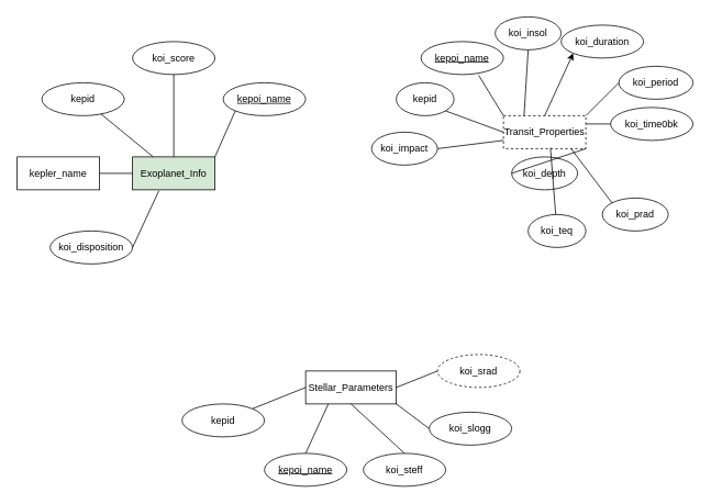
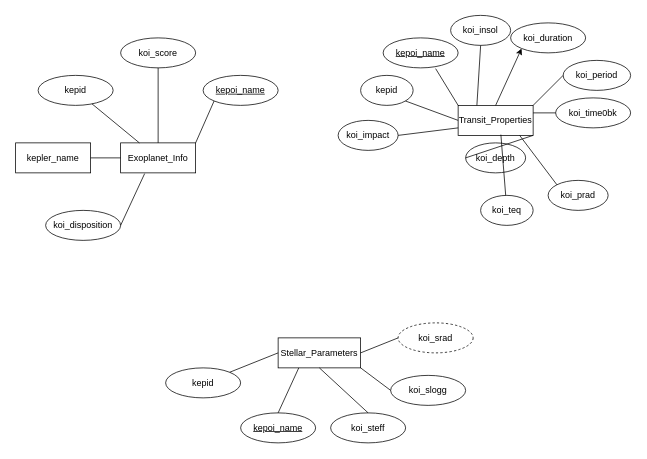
  <mxCell id="0" />
  <mxCell id="1" parent="0" />
- <mxCell id="2" value="Exoplanet_Info" style="whiteSpace=wrap;html=1;align=center;fillColor=#d5e8d4;" vertex="1" parent="1"><mxGeometry x="160" y="190" width="100" height="40" as="geometry" /></mxCell>
- <mxCell id="3" value="Transit_Properties" style="whiteSpace=wrap;html=1;align=center;dashed=1;" vertex="1" parent="1"><mxGeometry x="610" y="140" width="100" height="40" as="geometry" /></mxCell>
+ <mxCell id="2" value="Exoplanet_Info" style="whiteSpace=wrap;html=1;align=center;" vertex="1" parent="1"><mxGeometry x="160" y="190" width="100" height="40" as="geometry" /></mxCell>
+ <mxCell id="3" value="Transit_Properties" style="whiteSpace=wrap;html=1;align=center;" vertex="1" parent="1"><mxGeometry x="610" y="140" width="100" height="40" as="geometry" /></mxCell>
  <mxCell id="4" value="Stellar_Parameters" style="whiteSpace=wrap;html=1;align=center;" vertex="1" parent="1"><mxGeometry x="370" y="450" width="110" height="40" as="geometry" /></mxCell>
  <mxCell id="5" value="kepid" style="ellipse;whiteSpace=wrap;html=1;align=center;" vertex="1" parent="1"><mxGeometry x="50" y="100" width="100" height="40" as="geometry" /></mxCell>
  <mxCell id="6" value="kepler_name" style="whiteSpace=wrap;html=1;align=center;rounded=0;" vertex="1" parent="1"><mxGeometry x="20" y="190" width="100" height="40" as="geometry" /></mxCell>
  <mxCell id="7" value="kepoi_name" style="ellipse;whiteSpace=wrap;html=1;align=center;fontStyle=4;" vertex="1" parent="1"><mxGeometry x="270" y="100" width="100" height="40" as="geometry" /></mxCell>
  <mxCell id="8" value="koi_disposition" style="ellipse;whiteSpace=wrap;html=1;align=center;" vertex="1" parent="1"><mxGeometry x="60" y="280" width="100" height="40" as="geometry" /></mxCell>
  <mxCell id="9" value="koi_score" style="ellipse;whiteSpace=wrap;html=1;align=center;" vertex="1" parent="1"><mxGeometry x="160" y="50" width="100" height="40" as="geometry" /></mxCell>
  <mxCell id="10" value="" style="endArrow=none;html=1;exitX=1;exitY=0.5;exitDx=0;exitDy=0;entryX=0.32;entryY=1.025;entryDx=0;entryDy=0;entryPerimeter=0;" edge="1" parent="1" source="8" target="2"><mxGeometry width="50" height="50" relative="1" as="geometry"><mxPoint x="400" y="320" as="sourcePoint" /><mxPoint x="450" y="270" as="targetPoint" /></mxGeometry></mxCell>
  <mxCell id="11" value="" style="endArrow=none;html=1;exitX=1;exitY=0.5;exitDx=0;exitDy=0;entryX=0;entryY=0.5;entryDx=0;entryDy=0;" edge="1" parent="1" source="6" target="2"><mxGeometry width="50" height="50" relative="1" as="geometry"><mxPoint x="400" y="320" as="sourcePoint" /><mxPoint x="450" y="270" as="targetPoint" /></mxGeometry></mxCell>
  <mxCell id="12" value="" style="endArrow=none;html=1;entryX=0.25;entryY=0;entryDx=0;entryDy=0;" edge="1" parent="1" source="5" target="2"><mxGeometry width="50" height="50" relative="1" as="geometry"><mxPoint x="400" y="320" as="sourcePoint" /><mxPoint x="450" y="270" as="targetPoint" /></mxGeometry></mxCell>
  <mxCell id="13" value="" style="endArrow=none;html=1;entryX=0.5;entryY=1;entryDx=0;entryDy=0;" edge="1" parent="1" source="2" target="9"><mxGeometry width="50" height="50" relative="1" as="geometry"><mxPoint x="400" y="320" as="sourcePoint" /><mxPoint x="450" y="270" as="targetPoint" /></mxGeometry></mxCell>
  <mxCell id="14" value="" style="endArrow=none;html=1;entryX=0;entryY=1;entryDx=0;entryDy=0;exitX=1;exitY=0;exitDx=0;exitDy=0;" edge="1" parent="1" source="2" target="7"><mxGeometry width="50" height="50" relative="1" as="geometry"><mxPoint x="400" y="320" as="sourcePoint" /><mxPoint x="450" y="270" as="targetPoint" /></mxGeometry></mxCell>
  <mxCell id="15" value="kepid" style="ellipse;whiteSpace=wrap;html=1;align=center;" vertex="1" parent="1"><mxGeometry x="480" y="100" width="70" height="40" as="geometry" /></mxCell>
  <mxCell id="16" value="kepoi_name" style="ellipse;whiteSpace=wrap;html=1;align=center;fontStyle=4;" vertex="1" parent="1"><mxGeometry x="510" y="50" width="100" height="40" as="geometry" /></mxCell>
  <mxCell id="17" value="koi_period" style="ellipse;whiteSpace=wrap;html=1;align=center;" vertex="1" parent="1"><mxGeometry x="750" y="80" width="90" height="40" as="geometry" /></mxCell>
  <mxCell id="18" value="koi_time0bk" style="ellipse;whiteSpace=wrap;html=1;align=center;" vertex="1" parent="1"><mxGeometry x="740" y="130" width="100" height="40" as="geometry" /></mxCell>
  <mxCell id="19" value="koi_impact" style="ellipse;whiteSpace=wrap;html=1;align=center;" vertex="1" parent="1"><mxGeometry x="450" y="160" width="80" height="40" as="geometry" /></mxCell>
  <mxCell id="20" value="koi_duration" style="ellipse;whiteSpace=wrap;html=1;align=center;" vertex="1" parent="1"><mxGeometry x="680" y="30" width="100" height="40" as="geometry" /></mxCell>
  <mxCell id="21" value="koi_depth" style="ellipse;whiteSpace=wrap;html=1;align=center;" vertex="1" parent="1"><mxGeometry x="620" y="190" width="80" height="40" as="geometry" /></mxCell>
  <mxCell id="22" value="koi_prad" style="ellipse;whiteSpace=wrap;html=1;align=center;" vertex="1" parent="1"><mxGeometry x="730" y="240" width="80" height="40" as="geometry" /></mxCell>
  <mxCell id="23" value="koi_teq" style="ellipse;whiteSpace=wrap;html=1;align=center;" vertex="1" parent="1"><mxGeometry x="640" y="260" width="70" height="40" as="geometry" /></mxCell>
  <mxCell id="24" value="koi_insol" style="ellipse;whiteSpace=wrap;html=1;align=center;" vertex="1" parent="1"><mxGeometry x="600" y="20" width="80" height="40" as="geometry" /></mxCell>
  <mxCell id="25" value="" style="endArrow=none;html=1;entryX=1;entryY=0.5;entryDx=0;entryDy=0;exitX=0;exitY=0.75;exitDx=0;exitDy=0;" edge="1" parent="1" source="3" target="19"><mxGeometry width="50" height="50" relative="1" as="geometry"><mxPoint x="400" y="320" as="sourcePoint" /><mxPoint x="450" y="270" as="targetPoint" /></mxGeometry></mxCell>
  <mxCell id="26" value="" style="endArrow=none;html=1;entryX=1;entryY=1;entryDx=0;entryDy=0;exitX=0;exitY=0.5;exitDx=0;exitDy=0;" edge="1" parent="1" source="3" target="15"><mxGeometry width="50" height="50" relative="1" as="geometry"><mxPoint x="400" y="320" as="sourcePoint" /><mxPoint x="450" y="270" as="targetPoint" /></mxGeometry></mxCell>
  <mxCell id="27" value="" style="endArrow=none;html=1;entryX=0.7;entryY=1.025;entryDx=0;entryDy=0;entryPerimeter=0;exitX=0;exitY=0;exitDx=0;exitDy=0;" edge="1" parent="1" source="3" target="16"><mxGeometry width="50" height="50" relative="1" as="geometry"><mxPoint x="400" y="320" as="sourcePoint" /><mxPoint x="450" y="270" as="targetPoint" /></mxGeometry></mxCell>
  <mxCell id="28" value="" style="endArrow=none;html=1;entryX=0.5;entryY=1;entryDx=0;entryDy=0;exitX=0.25;exitY=0;exitDx=0;exitDy=0;" edge="1" parent="1" source="3" target="24"><mxGeometry width="50" height="50" relative="1" as="geometry"><mxPoint x="400" y="320" as="sourcePoint" /><mxPoint x="450" y="270" as="targetPoint" /></mxGeometry></mxCell>
  <mxCell id="29" value="" style="endArrow=classic;html=1;entryX=0;entryY=1;entryDx=0;entryDy=0;exitX=0.5;exitY=0;exitDx=0;exitDy=0;" edge="1" parent="1" source="3" target="20"><mxGeometry width="50" height="50" relative="1" as="geometry"><mxPoint x="400" y="320" as="sourcePoint" /><mxPoint x="500" y="230" as="targetPoint" /></mxGeometry></mxCell>
  <mxCell id="30" value="" style="endArrow=none;html=1;entryX=0;entryY=0.5;entryDx=0;entryDy=0;exitX=1;exitY=0;exitDx=0;exitDy=0;" edge="1" parent="1" source="3" target="17"><mxGeometry width="50" height="50" relative="1" as="geometry"><mxPoint x="400" y="320" as="sourcePoint" /><mxPoint x="450" y="270" as="targetPoint" /></mxGeometry></mxCell>
  <mxCell id="31" value="" style="endArrow=none;html=1;entryX=0;entryY=0.5;entryDx=0;entryDy=0;exitX=1;exitY=0.25;exitDx=0;exitDy=0;" edge="1" parent="1" source="3" target="18"><mxGeometry width="50" height="50" relative="1" as="geometry"><mxPoint x="400" y="320" as="sourcePoint" /><mxPoint x="450" y="270" as="targetPoint" /></mxGeometry></mxCell>
  <mxCell id="32" value="" style="endArrow=none;html=1;entryX=0;entryY=0.5;entryDx=0;entryDy=0;exitX=1;exitY=1;exitDx=0;exitDy=0;" edge="1" parent="1" source="3" target="21"><mxGeometry width="50" height="50" relative="1" as="geometry"><mxPoint x="400" y="320" as="sourcePoint" /><mxPoint x="450" y="270" as="targetPoint" /></mxGeometry></mxCell>
  <mxCell id="33" value="" style="endArrow=none;html=1;entryX=0.82;entryY=1;entryDx=0;entryDy=0;entryPerimeter=0;exitX=0;exitY=0;exitDx=0;exitDy=0;" edge="1" parent="1" source="22" target="3"><mxGeometry width="50" height="50" relative="1" as="geometry"><mxPoint x="400" y="320" as="sourcePoint" /><mxPoint x="450" y="270" as="targetPoint" /></mxGeometry></mxCell>
  <mxCell id="34" value="" style="endArrow=none;html=1;entryX=0.57;entryY=0.975;entryDx=0;entryDy=0;entryPerimeter=0;" edge="1" parent="1" source="23" target="3"><mxGeometry width="50" height="50" relative="1" as="geometry"><mxPoint x="400" y="320" as="sourcePoint" /><mxPoint x="450" y="270" as="targetPoint" /></mxGeometry></mxCell>
  <mxCell id="35" value="kepid" style="ellipse;whiteSpace=wrap;html=1;align=center;" vertex="1" parent="1"><mxGeometry x="220" y="490" width="100" height="40" as="geometry" /></mxCell>
  <mxCell id="36" value="kepoi_name" style="ellipse;whiteSpace=wrap;html=1;align=center;fontStyle=4;" vertex="1" parent="1"><mxGeometry x="320" y="550" width="100" height="40" as="geometry" /></mxCell>
  <mxCell id="37" value="koi_steff" style="ellipse;whiteSpace=wrap;html=1;align=center;" vertex="1" parent="1"><mxGeometry x="440" y="550" width="100" height="40" as="geometry" /></mxCell>
  <mxCell id="38" value="koi_slogg" style="ellipse;whiteSpace=wrap;html=1;align=center;" vertex="1" parent="1"><mxGeometry x="520" y="500" width="100" height="40" as="geometry" /></mxCell>
  <mxCell id="39" value="koi_srad" style="ellipse;whiteSpace=wrap;html=1;align=center;dashed=1;" vertex="1" parent="1"><mxGeometry x="530" y="430" width="100" height="40" as="geometry" /></mxCell>
  <mxCell id="40" value="" style="endArrow=none;html=1;exitX=1;exitY=0;exitDx=0;exitDy=0;entryX=0;entryY=0.5;entryDx=0;entryDy=0;" edge="1" parent="1" source="35" target="4"><mxGeometry width="50" height="50" relative="1" as="geometry"><mxPoint x="400" y="320" as="sourcePoint" /><mxPoint x="450" y="270" as="targetPoint" /></mxGeometry></mxCell>
  <mxCell id="41" value="" style="endArrow=none;html=1;exitX=0.5;exitY=0;exitDx=0;exitDy=0;entryX=0.25;entryY=1;entryDx=0;entryDy=0;" edge="1" parent="1" source="36" target="4"><mxGeometry width="50" height="50" relative="1" as="geometry"><mxPoint x="400" y="320" as="sourcePoint" /><mxPoint x="450" y="270" as="targetPoint" /></mxGeometry></mxCell>
  <mxCell id="42" value="" style="endArrow=none;html=1;exitX=0.5;exitY=0;exitDx=0;exitDy=0;entryX=0.5;entryY=1;entryDx=0;entryDy=0;" edge="1" parent="1" source="37" target="4"><mxGeometry width="50" height="50" relative="1" as="geometry"><mxPoint x="400" y="320" as="sourcePoint" /><mxPoint x="450" y="270" as="targetPoint" /></mxGeometry></mxCell>
  <mxCell id="43" value="" style="endArrow=none;html=1;exitX=0;exitY=0.5;exitDx=0;exitDy=0;entryX=1;entryY=1;entryDx=0;entryDy=0;" edge="1" parent="1" source="38" target="4"><mxGeometry width="50" height="50" relative="1" as="geometry"><mxPoint x="400" y="320" as="sourcePoint" /><mxPoint x="450" y="270" as="targetPoint" /></mxGeometry></mxCell>
  <mxCell id="44" value="" style="endArrow=none;html=1;exitX=0;exitY=0.5;exitDx=0;exitDy=0;entryX=1;entryY=0.5;entryDx=0;entryDy=0;" edge="1" parent="1" source="39" target="4"><mxGeometry width="50" height="50" relative="1" as="geometry"><mxPoint x="400" y="320" as="sourcePoint" /><mxPoint x="450" y="270" as="targetPoint" /></mxGeometry></mxCell>
